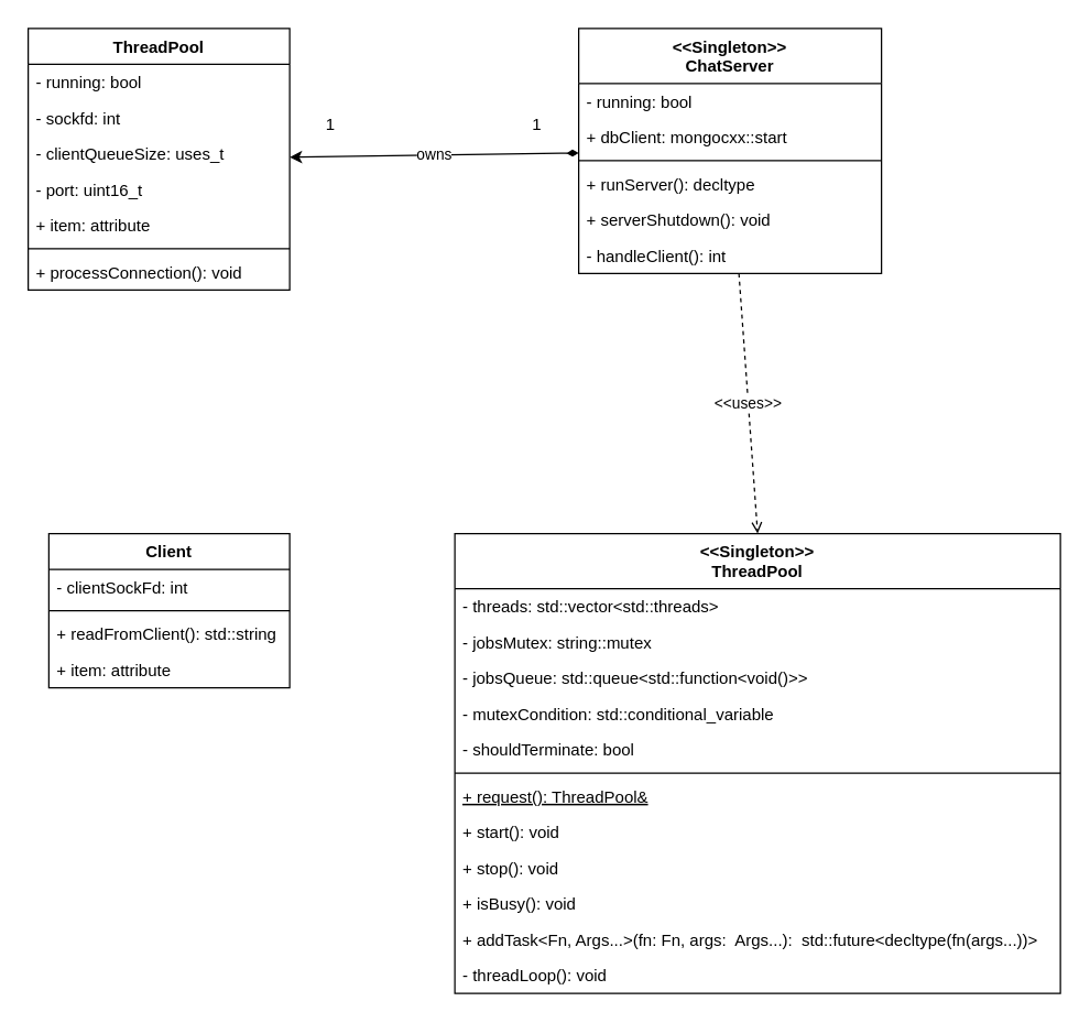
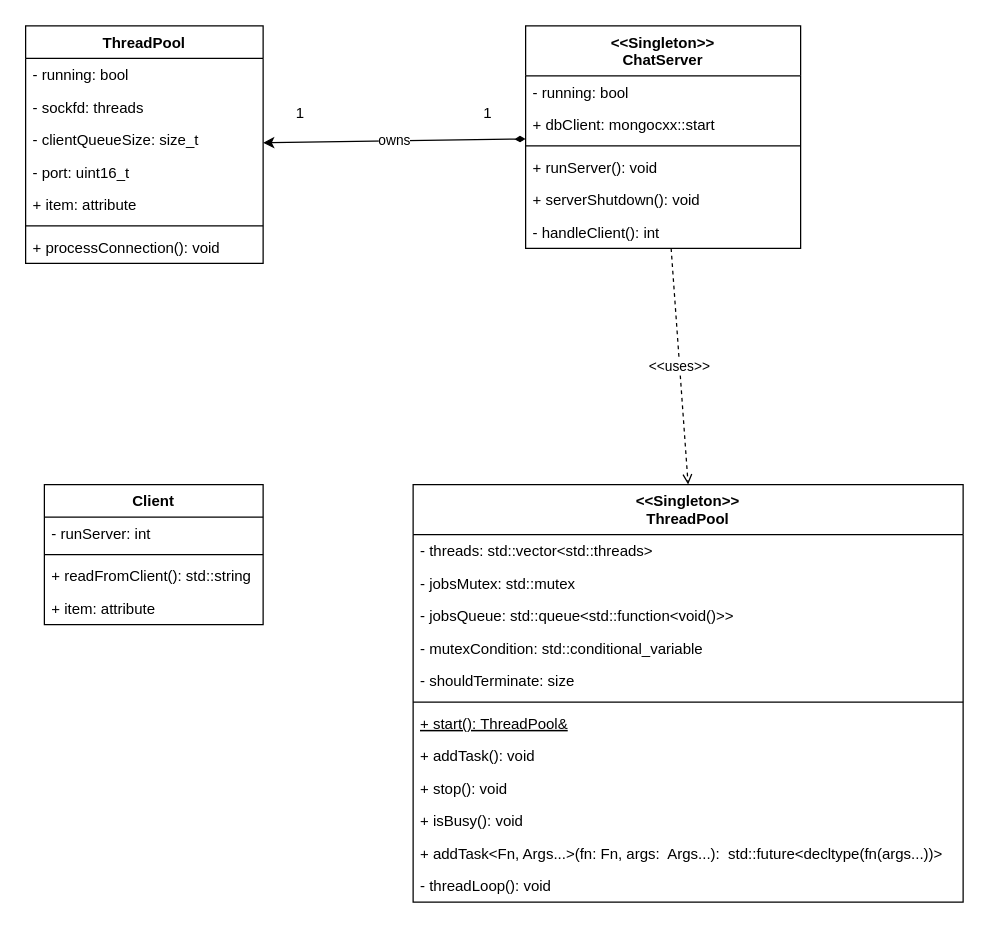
  <mxCell id="0" />
  <mxCell id="1" parent="0" />
  <mxCell id="2" value="&amp;lt;&amp;lt;uses&amp;gt;&amp;gt;" style="edgeStyle=none;html=1;entryX=0.5;entryY=0;entryDx=0;entryDy=0;dashed=1;endArrow=open;endFill=0;" parent="1" source="4" target="11" edge="1"><mxGeometry relative="1" as="geometry" /></mxCell>
  <mxCell id="3" value="owns" style="edgeStyle=none;html=1;startArrow=diamondThin;startFill=1;" parent="1" source="4" target="25" edge="1"><mxGeometry relative="1" as="geometry" /></mxCell>
  <mxCell id="4" value="&lt;&lt;Singleton&gt;&gt;&#10;ChatServer" style="swimlane;fontStyle=1;align=center;verticalAlign=top;childLayout=stackLayout;horizontal=1;startSize=40;horizontalStack=0;resizeParent=1;resizeParentMax=0;resizeLast=0;collapsible=1;marginBottom=0;" parent="1" vertex="1"><mxGeometry x="420" y="20" width="220" height="178" as="geometry"><mxRectangle x="120" y="230" width="100" height="30" as="alternateBounds" /></mxGeometry></mxCell>
  <mxCell id="5" value="- running: bool" style="text;strokeColor=none;fillColor=none;align=left;verticalAlign=top;spacingLeft=4;spacingRight=4;overflow=hidden;rotatable=0;points=[[0,0.5],[1,0.5]];portConstraint=eastwest;" parent="4" vertex="1"><mxGeometry y="40" width="220" height="26" as="geometry" /></mxCell>
  <mxCell id="6" value="+ dbClient: mongocxx::start" style="text;strokeColor=none;fillColor=none;align=left;verticalAlign=top;spacingLeft=4;spacingRight=4;overflow=hidden;rotatable=0;points=[[0,0.5],[1,0.5]];portConstraint=eastwest;" vertex="1" parent="4"><mxGeometry y="66" width="220" height="26" as="geometry" /></mxCell>
  <mxCell id="7" value="" style="line;strokeWidth=1;fillColor=none;align=left;verticalAlign=middle;spacingTop=-1;spacingLeft=3;spacingRight=3;rotatable=0;labelPosition=right;points=[];portConstraint=eastwest;strokeColor=inherit;" parent="4" vertex="1"><mxGeometry y="92" width="220" height="8" as="geometry" /></mxCell>
- <mxCell id="8" value="+ runServer(): decltype" style="text;strokeColor=none;fillColor=none;align=left;verticalAlign=top;spacingLeft=4;spacingRight=4;overflow=hidden;rotatable=0;points=[[0,0.5],[1,0.5]];portConstraint=eastwest;" parent="4" vertex="1"><mxGeometry y="100" width="220" height="26" as="geometry" /></mxCell>
+ <mxCell id="8" value="+ runServer(): void" style="text;strokeColor=none;fillColor=none;align=left;verticalAlign=top;spacingLeft=4;spacingRight=4;overflow=hidden;rotatable=0;points=[[0,0.5],[1,0.5]];portConstraint=eastwest;" parent="4" vertex="1"><mxGeometry y="100" width="220" height="26" as="geometry" /></mxCell>
  <mxCell id="9" value="+ serverShutdown(): void" style="text;strokeColor=none;fillColor=none;align=left;verticalAlign=top;spacingLeft=4;spacingRight=4;overflow=hidden;rotatable=0;points=[[0,0.5],[1,0.5]];portConstraint=eastwest;" vertex="1" parent="4"><mxGeometry y="126" width="220" height="26" as="geometry" /></mxCell>
  <mxCell id="10" value="- handleClient(): int" style="text;strokeColor=none;fillColor=none;align=left;verticalAlign=top;spacingLeft=4;spacingRight=4;overflow=hidden;rotatable=0;points=[[0,0.5],[1,0.5]];portConstraint=eastwest;" parent="4" vertex="1"><mxGeometry y="152" width="220" height="26" as="geometry" /></mxCell>
  <mxCell id="11" value="&lt;&lt;Singleton&gt;&gt;&#10;ThreadPool" style="swimlane;fontStyle=1;align=center;verticalAlign=top;childLayout=stackLayout;horizontal=1;startSize=40;horizontalStack=0;resizeParent=1;resizeParentMax=0;resizeLast=0;collapsible=1;marginBottom=0;" parent="1" vertex="1"><mxGeometry x="330" y="387" width="440" height="334" as="geometry"><mxRectangle x="250" y="610" width="120" height="40" as="alternateBounds" /></mxGeometry></mxCell>
  <mxCell id="12" value="- threads: std::vector&lt;std::threads&gt;" style="text;strokeColor=none;fillColor=none;align=left;verticalAlign=top;spacingLeft=4;spacingRight=4;overflow=hidden;rotatable=0;points=[[0,0.5],[1,0.5]];portConstraint=eastwest;" parent="11" vertex="1"><mxGeometry y="40" width="440" height="26" as="geometry" /></mxCell>
- <mxCell id="13" value="- jobsMutex: string::mutex" style="text;strokeColor=none;fillColor=none;align=left;verticalAlign=top;spacingLeft=4;spacingRight=4;overflow=hidden;rotatable=0;points=[[0,0.5],[1,0.5]];portConstraint=eastwest;" parent="11" vertex="1"><mxGeometry y="66" width="440" height="26" as="geometry" /></mxCell>
+ <mxCell id="13" value="- jobsMutex: std::mutex" style="text;strokeColor=none;fillColor=none;align=left;verticalAlign=top;spacingLeft=4;spacingRight=4;overflow=hidden;rotatable=0;points=[[0,0.5],[1,0.5]];portConstraint=eastwest;" parent="11" vertex="1"><mxGeometry y="66" width="440" height="26" as="geometry" /></mxCell>
  <mxCell id="14" value="- jobsQueue: std::queue&lt;std::function&lt;void()&gt;&gt;" style="text;strokeColor=none;fillColor=none;align=left;verticalAlign=top;spacingLeft=4;spacingRight=4;overflow=hidden;rotatable=0;points=[[0,0.5],[1,0.5]];portConstraint=eastwest;" parent="11" vertex="1"><mxGeometry y="92" width="440" height="26" as="geometry" /></mxCell>
  <mxCell id="15" value="- mutexCondition: std::conditional_variable" style="text;strokeColor=none;fillColor=none;align=left;verticalAlign=top;spacingLeft=4;spacingRight=4;overflow=hidden;rotatable=0;points=[[0,0.5],[1,0.5]];portConstraint=eastwest;" parent="11" vertex="1"><mxGeometry y="118" width="440" height="26" as="geometry" /></mxCell>
- <mxCell id="16" value="- shouldTerminate: bool" style="text;strokeColor=none;fillColor=none;align=left;verticalAlign=top;spacingLeft=4;spacingRight=4;overflow=hidden;rotatable=0;points=[[0,0.5],[1,0.5]];portConstraint=eastwest;" parent="11" vertex="1"><mxGeometry y="144" width="440" height="26" as="geometry" /></mxCell>
+ <mxCell id="16" value="- shouldTerminate: size" style="text;strokeColor=none;fillColor=none;align=left;verticalAlign=top;spacingLeft=4;spacingRight=4;overflow=hidden;rotatable=0;points=[[0,0.5],[1,0.5]];portConstraint=eastwest;" parent="11" vertex="1"><mxGeometry y="144" width="440" height="26" as="geometry" /></mxCell>
  <mxCell id="17" value="" style="line;strokeWidth=1;fillColor=none;align=left;verticalAlign=middle;spacingTop=-1;spacingLeft=3;spacingRight=3;rotatable=0;labelPosition=right;points=[];portConstraint=eastwest;strokeColor=inherit;" parent="11" vertex="1"><mxGeometry y="170" width="440" height="8" as="geometry" /></mxCell>
- <mxCell id="18" value="+ request(): ThreadPool&amp;" style="text;strokeColor=none;fillColor=none;align=left;verticalAlign=top;spacingLeft=4;spacingRight=4;overflow=hidden;rotatable=0;points=[[0,0.5],[1,0.5]];portConstraint=eastwest;fontStyle=4" parent="11" vertex="1"><mxGeometry y="178" width="440" height="26" as="geometry" /></mxCell>
- <mxCell id="19" value="+ start(): void" style="text;strokeColor=none;fillColor=none;align=left;verticalAlign=top;spacingLeft=4;spacingRight=4;overflow=hidden;rotatable=0;points=[[0,0.5],[1,0.5]];portConstraint=eastwest;" parent="11" vertex="1"><mxGeometry y="204" width="440" height="26" as="geometry" /></mxCell>
+ <mxCell id="18" value="+ start(): ThreadPool&amp;" style="text;strokeColor=none;fillColor=none;align=left;verticalAlign=top;spacingLeft=4;spacingRight=4;overflow=hidden;rotatable=0;points=[[0,0.5],[1,0.5]];portConstraint=eastwest;fontStyle=4" parent="11" vertex="1"><mxGeometry y="178" width="440" height="26" as="geometry" /></mxCell>
+ <mxCell id="19" value="+ addTask(): void" style="text;strokeColor=none;fillColor=none;align=left;verticalAlign=top;spacingLeft=4;spacingRight=4;overflow=hidden;rotatable=0;points=[[0,0.5],[1,0.5]];portConstraint=eastwest;" parent="11" vertex="1"><mxGeometry y="204" width="440" height="26" as="geometry" /></mxCell>
  <mxCell id="20" value="+ stop(): void" style="text;strokeColor=none;fillColor=none;align=left;verticalAlign=top;spacingLeft=4;spacingRight=4;overflow=hidden;rotatable=0;points=[[0,0.5],[1,0.5]];portConstraint=eastwest;" parent="11" vertex="1"><mxGeometry y="230" width="440" height="26" as="geometry" /></mxCell>
  <mxCell id="21" value="+ isBusy(): void" style="text;strokeColor=none;fillColor=none;align=left;verticalAlign=top;spacingLeft=4;spacingRight=4;overflow=hidden;rotatable=0;points=[[0,0.5],[1,0.5]];portConstraint=eastwest;" parent="11" vertex="1"><mxGeometry y="256" width="440" height="26" as="geometry" /></mxCell>
  <mxCell id="22" value="+ addTask&lt;Fn, Args...&gt;(fn: Fn, args:  Args...):  std::future&lt;decltype(fn(args...))&gt;" style="text;strokeColor=none;fillColor=none;align=left;verticalAlign=top;spacingLeft=4;spacingRight=4;overflow=hidden;rotatable=0;points=[[0,0.5],[1,0.5]];portConstraint=eastwest;" parent="11" vertex="1"><mxGeometry y="282" width="440" height="26" as="geometry" /></mxCell>
  <mxCell id="23" value="- threadLoop(): void" style="text;strokeColor=none;fillColor=none;align=left;verticalAlign=top;spacingLeft=4;spacingRight=4;overflow=hidden;rotatable=0;points=[[0,0.5],[1,0.5]];portConstraint=eastwest;" parent="11" vertex="1"><mxGeometry y="308" width="440" height="26" as="geometry" /></mxCell>
  <mxCell id="24" style="edgeStyle=none;html=1;entryX=0.504;entryY=0.984;entryDx=0;entryDy=0;entryPerimeter=0;endArrow=block;endFill=0;" parent="1" edge="1"><mxGeometry relative="1" as="geometry"><mxPoint x="470.226" y="67" as="sourcePoint" /></mxGeometry></mxCell>
  <mxCell id="25" value="ThreadPool" style="swimlane;fontStyle=1;align=center;verticalAlign=top;childLayout=stackLayout;horizontal=1;startSize=26;horizontalStack=0;resizeParent=1;resizeParentMax=0;resizeLast=0;collapsible=1;marginBottom=0;" parent="1" vertex="1"><mxGeometry x="20" y="20" width="190" height="190" as="geometry" /></mxCell>
  <mxCell id="26" value="- running: bool" style="text;strokeColor=none;fillColor=none;align=left;verticalAlign=top;spacingLeft=4;spacingRight=4;overflow=hidden;rotatable=0;points=[[0,0.5],[1,0.5]];portConstraint=eastwest;" parent="25" vertex="1"><mxGeometry y="26" width="190" height="26" as="geometry" /></mxCell>
- <mxCell id="27" value="- sockfd: int" style="text;strokeColor=none;fillColor=none;align=left;verticalAlign=top;spacingLeft=4;spacingRight=4;overflow=hidden;rotatable=0;points=[[0,0.5],[1,0.5]];portConstraint=eastwest;" parent="25" vertex="1"><mxGeometry y="52" width="190" height="26" as="geometry" /></mxCell>
- <mxCell id="28" value="- clientQueueSize: uses_t" style="text;strokeColor=none;fillColor=none;align=left;verticalAlign=top;spacingLeft=4;spacingRight=4;overflow=hidden;rotatable=0;points=[[0,0.5],[1,0.5]];portConstraint=eastwest;" parent="25" vertex="1"><mxGeometry y="78" width="190" height="26" as="geometry" /></mxCell>
+ <mxCell id="27" value="- sockfd: threads" style="text;strokeColor=none;fillColor=none;align=left;verticalAlign=top;spacingLeft=4;spacingRight=4;overflow=hidden;rotatable=0;points=[[0,0.5],[1,0.5]];portConstraint=eastwest;" parent="25" vertex="1"><mxGeometry y="52" width="190" height="26" as="geometry" /></mxCell>
+ <mxCell id="28" value="- clientQueueSize: size_t" style="text;strokeColor=none;fillColor=none;align=left;verticalAlign=top;spacingLeft=4;spacingRight=4;overflow=hidden;rotatable=0;points=[[0,0.5],[1,0.5]];portConstraint=eastwest;" parent="25" vertex="1"><mxGeometry y="78" width="190" height="26" as="geometry" /></mxCell>
  <mxCell id="29" value="- port: uint16_t" style="text;strokeColor=none;fillColor=none;align=left;verticalAlign=top;spacingLeft=4;spacingRight=4;overflow=hidden;rotatable=0;points=[[0,0.5],[1,0.5]];portConstraint=eastwest;" parent="25" vertex="1"><mxGeometry y="104" width="190" height="26" as="geometry" /></mxCell>
  <mxCell id="30" value="+ item: attribute" style="text;strokeColor=none;fillColor=none;align=left;verticalAlign=top;spacingLeft=4;spacingRight=4;overflow=hidden;rotatable=0;points=[[0,0.5],[1,0.5]];portConstraint=eastwest;" vertex="1" parent="25"><mxGeometry y="130" width="190" height="26" as="geometry" /></mxCell>
  <mxCell id="31" value="" style="line;strokeWidth=1;fillColor=none;align=left;verticalAlign=middle;spacingTop=-1;spacingLeft=3;spacingRight=3;rotatable=0;labelPosition=right;points=[];portConstraint=eastwest;strokeColor=inherit;" parent="25" vertex="1"><mxGeometry y="156" width="190" height="8" as="geometry" /></mxCell>
  <mxCell id="32" value="+ processConnection(): void" style="text;strokeColor=none;fillColor=none;align=left;verticalAlign=top;spacingLeft=4;spacingRight=4;overflow=hidden;rotatable=0;points=[[0,0.5],[1,0.5]];portConstraint=eastwest;" parent="25" vertex="1"><mxGeometry y="164" width="190" height="26" as="geometry" /></mxCell>
  <mxCell id="33" value="1" style="text;html=1;strokeColor=none;fillColor=none;align=center;verticalAlign=middle;whiteSpace=wrap;rounded=0;" parent="1" vertex="1"><mxGeometry x="210" y="75" width="60" height="30" as="geometry" /></mxCell>
  <mxCell id="34" value="1" style="text;html=1;strokeColor=none;fillColor=none;align=center;verticalAlign=middle;whiteSpace=wrap;rounded=0;" parent="1" vertex="1"><mxGeometry x="360" y="75" width="60" height="30" as="geometry" /></mxCell>
  <mxCell id="35" value="Client" style="swimlane;fontStyle=1;align=center;verticalAlign=top;childLayout=stackLayout;horizontal=1;startSize=26;horizontalStack=0;resizeParent=1;resizeParentMax=0;resizeLast=0;collapsible=1;marginBottom=0;" vertex="1" parent="1"><mxGeometry x="35" y="387" width="175" height="112" as="geometry" /></mxCell>
- <mxCell id="36" value="- clientSockFd: int" style="text;strokeColor=none;fillColor=none;align=left;verticalAlign=top;spacingLeft=4;spacingRight=4;overflow=hidden;rotatable=0;points=[[0,0.5],[1,0.5]];portConstraint=eastwest;" vertex="1" parent="35"><mxGeometry y="26" width="175" height="26" as="geometry" /></mxCell>
+ <mxCell id="36" value="- runServer: int" style="text;strokeColor=none;fillColor=none;align=left;verticalAlign=top;spacingLeft=4;spacingRight=4;overflow=hidden;rotatable=0;points=[[0,0.5],[1,0.5]];portConstraint=eastwest;" vertex="1" parent="35"><mxGeometry y="26" width="175" height="26" as="geometry" /></mxCell>
  <mxCell id="37" value="" style="line;strokeWidth=1;fillColor=none;align=left;verticalAlign=middle;spacingTop=-1;spacingLeft=3;spacingRight=3;rotatable=0;labelPosition=right;points=[];portConstraint=eastwest;strokeColor=inherit;" vertex="1" parent="35"><mxGeometry y="52" width="175" height="8" as="geometry" /></mxCell>
  <mxCell id="38" value="+ readFromClient(): std::string" style="text;strokeColor=none;fillColor=none;align=left;verticalAlign=top;spacingLeft=4;spacingRight=4;overflow=hidden;rotatable=0;points=[[0,0.5],[1,0.5]];portConstraint=eastwest;" vertex="1" parent="35"><mxGeometry y="60" width="175" height="26" as="geometry" /></mxCell>
  <mxCell id="39" value="+ item: attribute" style="text;strokeColor=none;fillColor=none;align=left;verticalAlign=top;spacingLeft=4;spacingRight=4;overflow=hidden;rotatable=0;points=[[0,0.5],[1,0.5]];portConstraint=eastwest;" vertex="1" parent="35"><mxGeometry y="86" width="175" height="26" as="geometry" /></mxCell>
